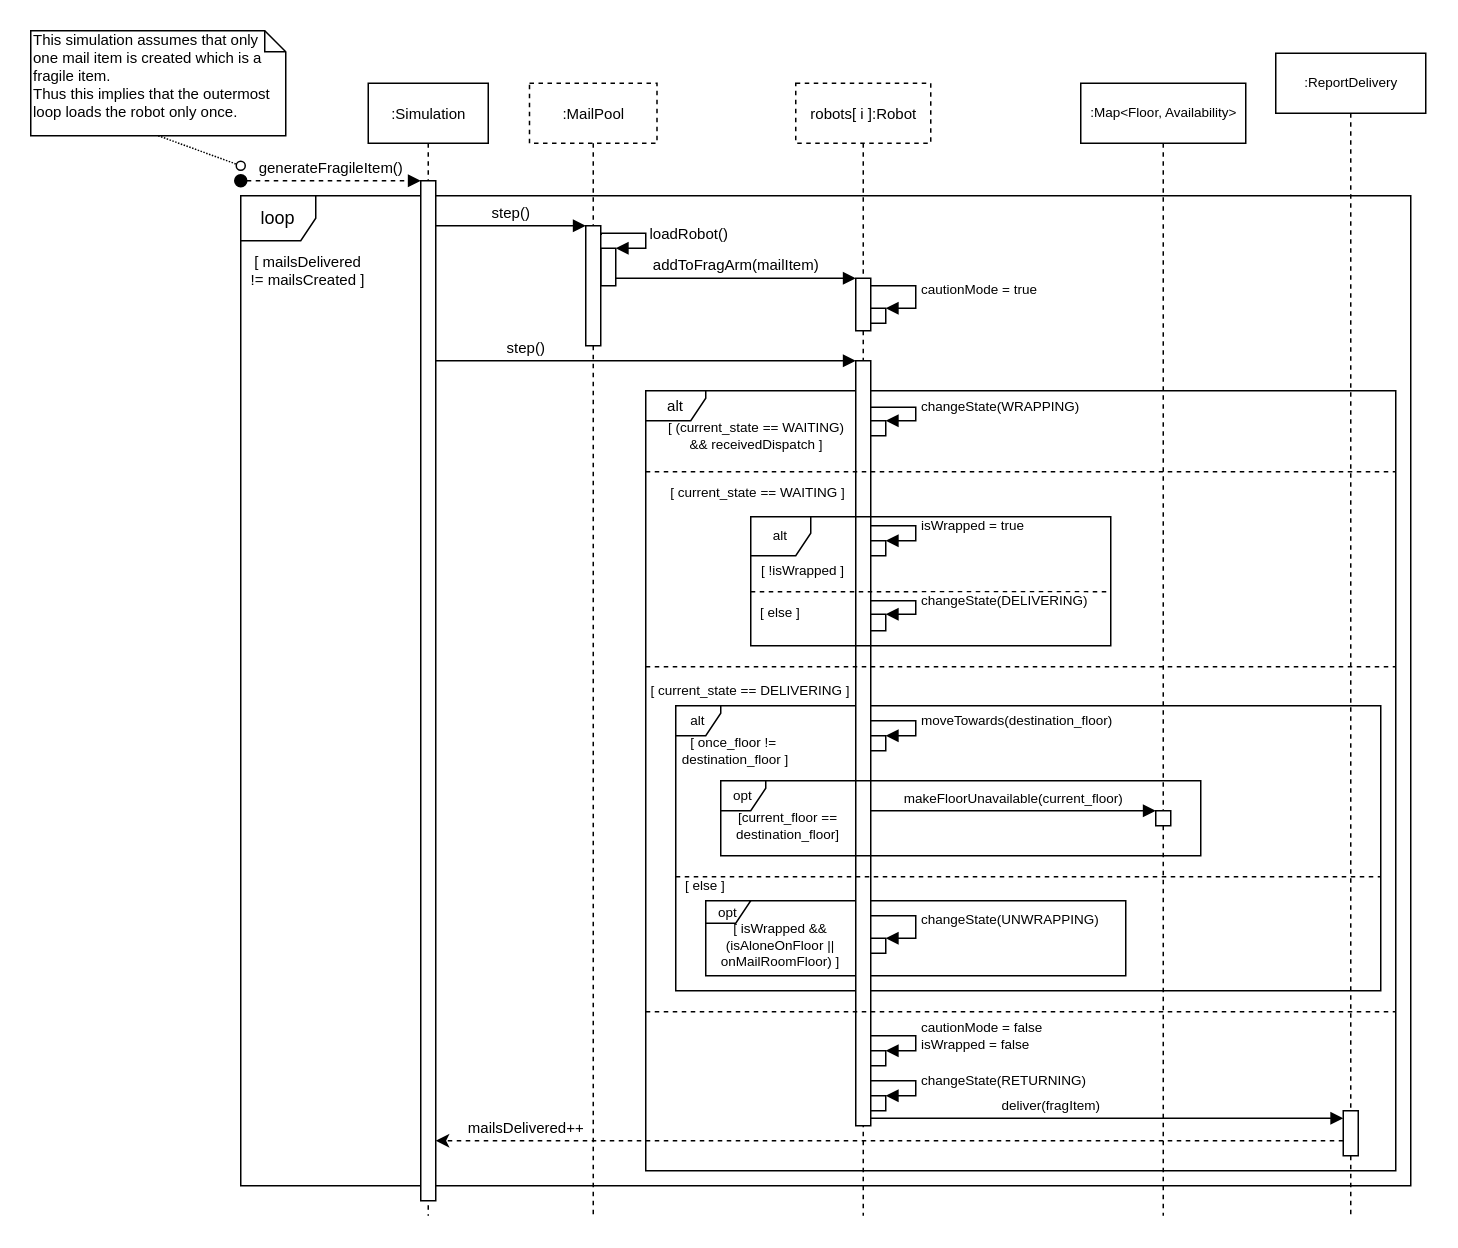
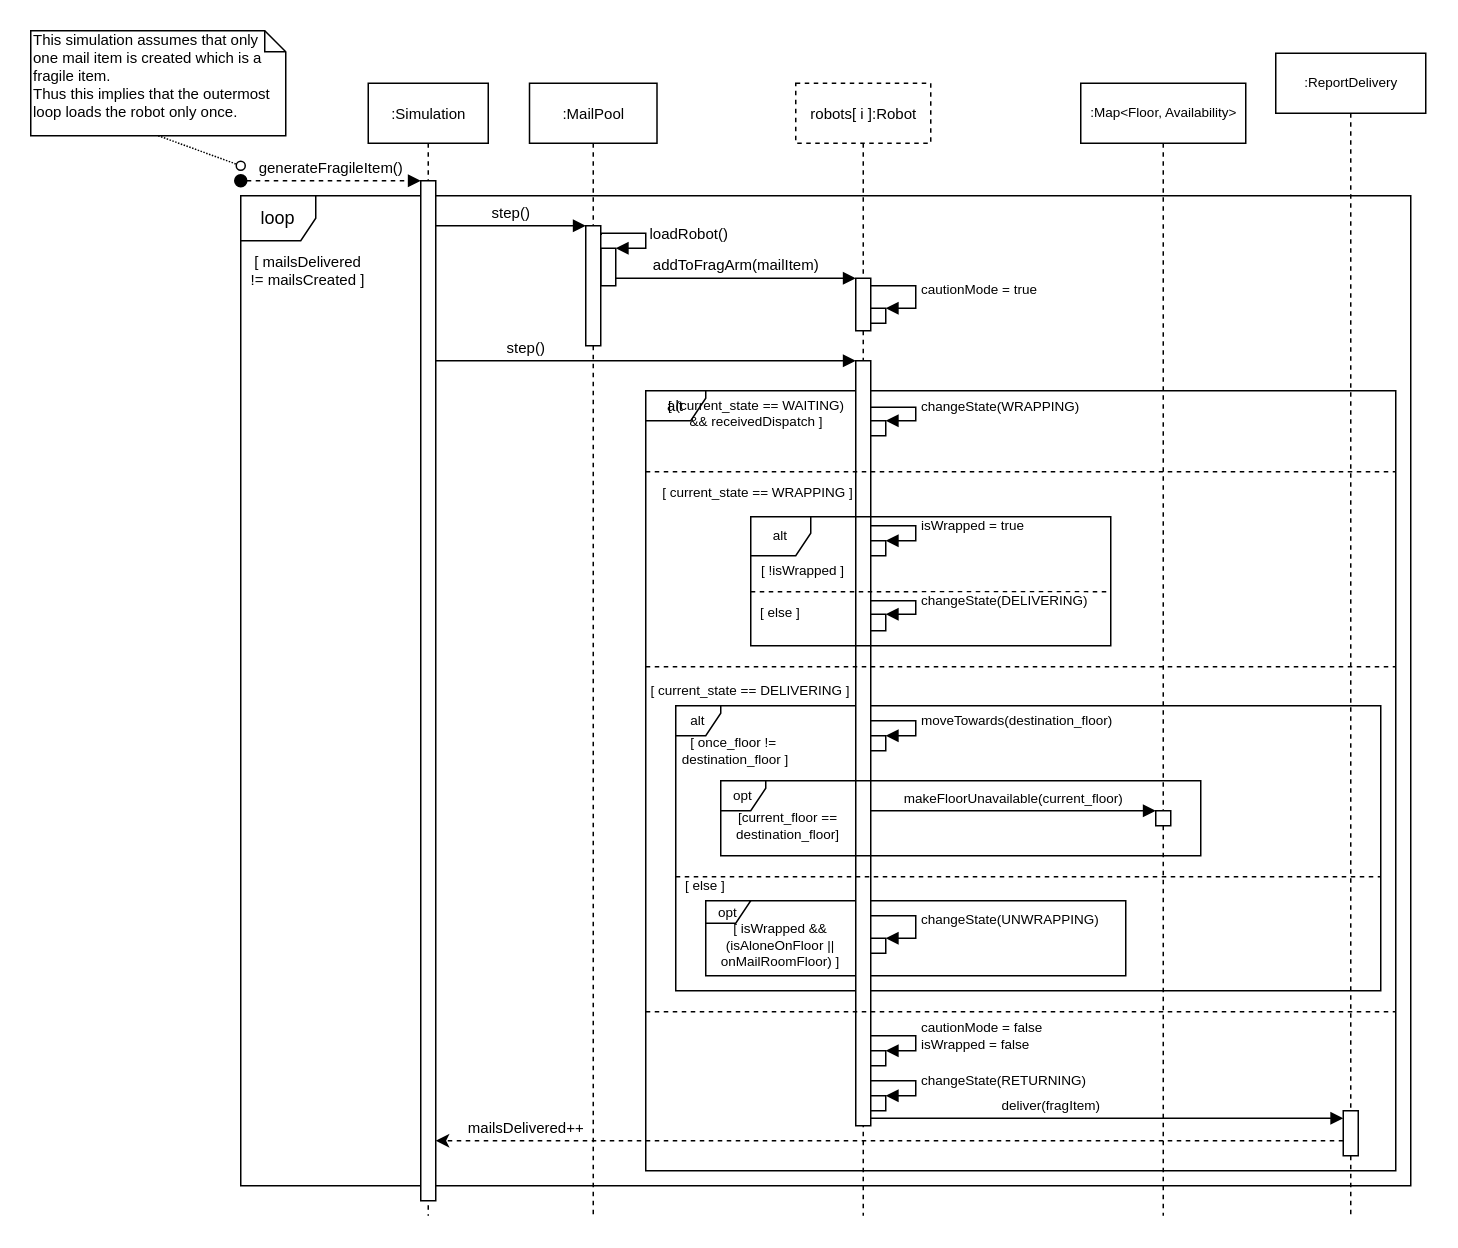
  <mxCell id="0" />
  <mxCell id="1" parent="0" />
  <mxCell id="2" value="alt" style="shape=umlFrame;whiteSpace=wrap;html=1;fontSize=9;width=30;height=20;" parent="1" vertex="1"><mxGeometry x="450" y="470" width="470" height="190" as="geometry" /></mxCell>
  <mxCell id="3" value="loop" style="shape=umlFrame;whiteSpace=wrap;html=1;width=50;height=30;" parent="1" vertex="1"><mxGeometry x="160" y="130" width="780" height="660" as="geometry" /></mxCell>
  <mxCell id="4" value="alt" style="shape=umlFrame;whiteSpace=wrap;html=1;fontSize=10;width=40;height=20;" parent="1" vertex="1"><mxGeometry x="430" y="260" width="500" height="520" as="geometry" /></mxCell>
  <mxCell id="5" value="opt" style="shape=umlFrame;whiteSpace=wrap;html=1;fontSize=9;width=30;height=15;" parent="1" vertex="1"><mxGeometry x="470" y="600" width="280" height="50" as="geometry" /></mxCell>
  <mxCell id="6" style="edgeStyle=orthogonalEdgeStyle;rounded=0;orthogonalLoop=1;jettySize=auto;html=1;dashed=1;endArrow=none;endFill=0;" parent="1" source="7" edge="1"><mxGeometry relative="1" as="geometry"><mxPoint x="285" y="810" as="targetPoint" /></mxGeometry></mxCell>
  <mxCell id="7" value=":Simulation" style="html=1;fontSize=10;" parent="1" vertex="1"><mxGeometry x="245" y="55" width="80" height="40" as="geometry" /></mxCell>
  <mxCell id="8" value="" style="html=1;points=[];perimeter=orthogonalPerimeter;" parent="1" vertex="1"><mxGeometry x="280" y="120" width="10" height="680" as="geometry" /></mxCell>
  <mxCell id="9" value="generateFragileItem()" style="html=1;verticalAlign=bottom;startArrow=oval;endArrow=block;startSize=8;dashed=1;fontSize=10;" parent="1" target="8" edge="1"><mxGeometry relative="1" as="geometry"><mxPoint x="160" y="120" as="sourcePoint" /></mxGeometry></mxCell>
  <mxCell id="10" style="edgeStyle=orthogonalEdgeStyle;rounded=0;orthogonalLoop=1;jettySize=auto;html=1;dashed=1;endArrow=none;endFill=0;" parent="1" source="21" edge="1"><mxGeometry relative="1" as="geometry"><mxPoint x="395" y="810" as="targetPoint" /><Array as="points"><mxPoint x="395" y="620" /></Array></mxGeometry></mxCell>
- <mxCell id="11" value=":MailPool" style="html=1;fontSize=10;dashed=1;" parent="1" vertex="1"><mxGeometry x="352.5" y="55" width="85" height="40" as="geometry" /></mxCell>
+ <mxCell id="11" value=":MailPool" style="html=1;fontSize=10;" parent="1" vertex="1"><mxGeometry x="352.5" y="55" width="85" height="40" as="geometry" /></mxCell>
  <mxCell id="12" value="step()" style="html=1;verticalAlign=bottom;endArrow=block;entryX=0;entryY=0;fontSize=10;" parent="1" source="8" target="21" edge="1"><mxGeometry relative="1" as="geometry"><mxPoint x="350" y="130" as="sourcePoint" /></mxGeometry></mxCell>
  <mxCell id="13" style="edgeStyle=orthogonalEdgeStyle;rounded=0;orthogonalLoop=1;jettySize=auto;html=1;dashed=1;endArrow=none;endFill=0;" parent="1" source="16" edge="1"><mxGeometry relative="1" as="geometry"><mxPoint x="575" y="810" as="targetPoint" /><Array as="points"><mxPoint x="575" y="620" /></Array></mxGeometry></mxCell>
  <mxCell id="14" value="robots[ i ]:Robot" style="html=1;fontSize=10;dashed=1;" parent="1" vertex="1"><mxGeometry x="530" y="55" width="90" height="40" as="geometry" /></mxCell>
  <mxCell id="15" value="addToFragArm(mailItem)" style="html=1;verticalAlign=bottom;endArrow=block;fontSize=10;" parent="1" source="18" target="16" edge="1"><mxGeometry relative="1" as="geometry"><mxPoint x="435" y="170" as="sourcePoint" /></mxGeometry></mxCell>
  <mxCell id="16" value="" style="html=1;points=[];perimeter=orthogonalPerimeter;fontSize=10;" parent="1" vertex="1"><mxGeometry x="570" y="185" width="10" height="35" as="geometry" /></mxCell>
  <mxCell id="17" style="edgeStyle=orthogonalEdgeStyle;rounded=0;orthogonalLoop=1;jettySize=auto;html=1;dashed=1;endArrow=none;endFill=0;fontSize=10;" parent="1" source="14" target="16" edge="1"><mxGeometry relative="1" as="geometry"><mxPoint x="564" y="620" as="targetPoint" /><mxPoint x="575" y="100" as="sourcePoint" /></mxGeometry></mxCell>
  <mxCell id="18" value="" style="html=1;points=[];perimeter=orthogonalPerimeter;fontSize=10;" parent="1" vertex="1"><mxGeometry x="400" y="165" width="10" height="25" as="geometry" /></mxCell>
  <mxCell id="19" value="loadRobot()" style="edgeStyle=orthogonalEdgeStyle;html=1;align=left;spacingLeft=2;endArrow=block;rounded=0;entryX=1;entryY=0;fontSize=10;exitX=1.028;exitY=0.077;exitDx=0;exitDy=0;exitPerimeter=0;" parent="1" source="21" target="18" edge="1"><mxGeometry relative="1" as="geometry"><mxPoint x="395" y="150" as="sourcePoint" /><Array as="points"><mxPoint x="430" y="155" /><mxPoint x="430" y="165" /></Array></mxGeometry></mxCell>
  <mxCell id="20" value="[ mailsDelivered != mailsCreated ]" style="text;html=1;strokeColor=none;fillColor=none;align=center;verticalAlign=middle;whiteSpace=wrap;rounded=0;fontSize=10;" parent="1" vertex="1"><mxGeometry x="165" y="170" width="80" height="20" as="geometry" /></mxCell>
  <mxCell id="21" value="" style="html=1;points=[];perimeter=orthogonalPerimeter;fontSize=10;" parent="1" vertex="1"><mxGeometry x="390" y="150" width="10" height="80" as="geometry" /></mxCell>
  <mxCell id="22" style="edgeStyle=orthogonalEdgeStyle;rounded=0;orthogonalLoop=1;jettySize=auto;html=1;dashed=1;endArrow=none;endFill=0;fontSize=10;" parent="1" source="11" target="21" edge="1"><mxGeometry relative="1" as="geometry"><mxPoint x="425" y="620" as="targetPoint" /><mxPoint x="425" y="100" as="sourcePoint" /></mxGeometry></mxCell>
  <mxCell id="23" value="" style="html=1;points=[];perimeter=orthogonalPerimeter;fontSize=9;" parent="1" vertex="1"><mxGeometry x="570" y="240" width="10" height="510" as="geometry" /></mxCell>
  <mxCell id="24" value="step()" style="html=1;verticalAlign=bottom;endArrow=block;entryX=0;entryY=0;fontSize=10;" parent="1" source="8" target="23" edge="1"><mxGeometry x="-0.571" relative="1" as="geometry"><mxPoint x="500" y="240" as="sourcePoint" /><mxPoint as="offset" /></mxGeometry></mxCell>
  <mxCell id="25" style="orthogonalLoop=1;jettySize=auto;html=1;exitX=0.5;exitY=1;exitDx=0;exitDy=0;exitPerimeter=0;endArrow=oval;endFill=0;fontSize=10;rounded=0;dashed=1;dashPattern=1 1;" parent="1" source="26" edge="1"><mxGeometry relative="1" as="geometry"><mxPoint x="160" y="110" as="targetPoint" /></mxGeometry></mxCell>
  <mxCell id="26" value="This simulation assumes that only one mail item is created which is a fragile item.&lt;br&gt;Thus this implies that the outermost loop loads the robot only once." style="shape=note;whiteSpace=wrap;html=1;size=14;verticalAlign=top;align=left;spacingTop=-6;fontSize=10;" parent="1" vertex="1"><mxGeometry width="170" height="70" as="geometry" x="20" y="20" /></mxCell>
- <mxCell id="27" value="[ (current_state == WAITING) &amp;amp;&amp;amp; receivedDispatch ]" style="text;html=1;strokeColor=none;fillColor=none;align=center;verticalAlign=middle;whiteSpace=wrap;rounded=0;fontSize=9;" parent="1" vertex="1"><mxGeometry x="444" y="280" width="120" height="20" as="geometry" /></mxCell>
+ <mxCell id="27" value="[ (current_state == WAITING) &amp;amp;&amp;amp; receivedDispatch ]" style="text;html=1;strokeColor=none;fillColor=none;align=center;verticalAlign=middle;whiteSpace=wrap;rounded=0;fontSize=9;" parent="1" vertex="1"><mxGeometry x="444" y="265" width="120" height="20" as="geometry" /></mxCell>
  <mxCell id="28" value="" style="html=1;points=[];perimeter=orthogonalPerimeter;fontSize=9;" parent="1" vertex="1"><mxGeometry x="580" y="280" width="10" height="10" as="geometry" /></mxCell>
  <mxCell id="29" value="changeState(WRAPPING)" style="edgeStyle=orthogonalEdgeStyle;html=1;align=left;spacingLeft=2;endArrow=block;rounded=0;entryX=1;entryY=0;fontSize=9;" parent="1" source="23" target="28" edge="1"><mxGeometry x="0.011" relative="1" as="geometry"><mxPoint x="585" y="271" as="sourcePoint" /><Array as="points"><mxPoint x="610" y="271" /><mxPoint x="610" y="280" /></Array><mxPoint as="offset" /></mxGeometry></mxCell>
  <mxCell id="30" value="" style="line;strokeWidth=1;fillColor=none;align=left;verticalAlign=middle;spacingTop=-1;spacingLeft=3;spacingRight=3;rotatable=0;labelPosition=right;points=[];portConstraint=eastwest;fontSize=9;dashed=1;" parent="1" vertex="1"><mxGeometry x="430" y="310" width="500" height="8" as="geometry" /></mxCell>
- <mxCell id="31" value="[ current_state == WAITING ]" style="text;html=1;strokeColor=none;fillColor=none;align=center;verticalAlign=middle;whiteSpace=wrap;rounded=0;dashed=1;fontSize=9;" parent="1" vertex="1"><mxGeometry x="420" y="318" width="170" height="20" as="geometry" /></mxCell>
+ <mxCell id="31" value="[ current_state == WRAPPING ]" style="text;html=1;strokeColor=none;fillColor=none;align=center;verticalAlign=middle;whiteSpace=wrap;rounded=0;dashed=1;fontSize=9;" parent="1" vertex="1"><mxGeometry x="420" y="318" width="170" height="20" as="geometry" /></mxCell>
  <mxCell id="32" value="[ !isWrapped ]" style="text;html=1;strokeColor=none;fillColor=none;align=center;verticalAlign=middle;whiteSpace=wrap;rounded=0;fontSize=9;" parent="1" vertex="1"><mxGeometry x="500" y="370" width="70" height="20" as="geometry" /></mxCell>
  <mxCell id="33" value="" style="html=1;points=[];perimeter=orthogonalPerimeter;fontSize=9;" parent="1" vertex="1"><mxGeometry x="580" y="360" width="10" height="10" as="geometry" /></mxCell>
  <mxCell id="34" value="isWrapped = true" style="edgeStyle=orthogonalEdgeStyle;html=1;align=left;spacingLeft=2;endArrow=block;rounded=0;entryX=1;entryY=0;fontSize=9;" parent="1" source="23" target="33" edge="1"><mxGeometry relative="1" as="geometry"><mxPoint x="585" y="360" as="sourcePoint" /><Array as="points"><mxPoint x="610" y="350" /><mxPoint x="610" y="360" /></Array></mxGeometry></mxCell>
  <mxCell id="35" value="" style="line;strokeWidth=1;fillColor=none;align=left;verticalAlign=middle;spacingTop=-1;spacingLeft=3;spacingRight=3;rotatable=0;labelPosition=right;points=[];portConstraint=eastwest;fontSize=9;dashed=1;" parent="1" vertex="1"><mxGeometry x="500" y="390" width="240" height="8" as="geometry" /></mxCell>
  <mxCell id="36" value="[ else ]" style="text;html=1;strokeColor=none;fillColor=none;align=center;verticalAlign=middle;whiteSpace=wrap;rounded=0;dashed=1;fontSize=9;" parent="1" vertex="1"><mxGeometry x="500" y="398" width="40" height="20" as="geometry" /></mxCell>
  <mxCell id="37" value="" style="html=1;points=[];perimeter=orthogonalPerimeter;fontSize=9;" parent="1" vertex="1"><mxGeometry x="580" y="409" width="10" height="11" as="geometry" /></mxCell>
  <mxCell id="38" value="changeState(DELIVERING)" style="edgeStyle=orthogonalEdgeStyle;html=1;align=left;spacingLeft=2;endArrow=block;rounded=0;entryX=1;entryY=0;fontSize=9;" parent="1" source="23" target="37" edge="1"><mxGeometry relative="1" as="geometry"><mxPoint x="585" y="430" as="sourcePoint" /><Array as="points"><mxPoint x="610" y="400" /><mxPoint x="610" y="409" /></Array></mxGeometry></mxCell>
  <mxCell id="39" value="" style="line;strokeWidth=1;fillColor=none;align=left;verticalAlign=middle;spacingTop=-1;spacingLeft=3;spacingRight=3;rotatable=0;labelPosition=right;points=[];portConstraint=eastwest;fontSize=9;dashed=1;" parent="1" vertex="1"><mxGeometry x="430" y="440" width="500" height="8" as="geometry" /></mxCell>
  <mxCell id="40" value="[ current_state == DELIVERING ]" style="text;html=1;strokeColor=none;fillColor=none;align=center;verticalAlign=middle;whiteSpace=wrap;rounded=0;dashed=1;fontSize=9;" parent="1" vertex="1"><mxGeometry x="430" y="450" width="140" height="20" as="geometry" /></mxCell>
  <mxCell id="41" value="" style="html=1;points=[];perimeter=orthogonalPerimeter;fontSize=9;" parent="1" vertex="1"><mxGeometry x="580" y="205" width="10" height="10" as="geometry" /></mxCell>
  <mxCell id="42" value="cautionMode = true" style="edgeStyle=orthogonalEdgeStyle;html=1;align=left;spacingLeft=2;endArrow=block;rounded=0;entryX=1;entryY=0;fontSize=9;" parent="1" source="16" target="41" edge="1"><mxGeometry relative="1" as="geometry"><mxPoint x="585" y="190" as="sourcePoint" /><Array as="points"><mxPoint x="610" y="190" /><mxPoint x="610" y="205" /></Array></mxGeometry></mxCell>
  <mxCell id="43" value="[ once_floor !=&amp;nbsp; destination_floor ]" style="text;html=1;strokeColor=none;fillColor=none;align=center;verticalAlign=middle;whiteSpace=wrap;rounded=0;fontSize=9;" parent="1" vertex="1"><mxGeometry x="450" y="490" width="80" height="20" as="geometry" /></mxCell>
  <mxCell id="44" style="edgeStyle=orthogonalEdgeStyle;rounded=0;orthogonalLoop=1;jettySize=auto;html=1;endArrow=none;endFill=0;fontSize=9;dashed=1;" parent="1" source="57" edge="1"><mxGeometry relative="1" as="geometry"><mxPoint x="775" y="810" as="targetPoint" /></mxGeometry></mxCell>
  <mxCell id="45" value=":Map&amp;lt;Floor, Availability&amp;gt;" style="html=1;fontSize=9;" parent="1" vertex="1"><mxGeometry x="720" y="55" width="110" height="40" as="geometry" /></mxCell>
  <mxCell id="46" value="" style="html=1;points=[];perimeter=orthogonalPerimeter;fontSize=9;" parent="1" vertex="1"><mxGeometry x="580" y="490" width="10" height="10" as="geometry" /></mxCell>
  <mxCell id="47" value="moveTowards(destination_floor)" style="edgeStyle=orthogonalEdgeStyle;html=1;align=left;spacingLeft=2;endArrow=block;rounded=0;entryX=1;entryY=0;fontSize=9;" parent="1" target="46" edge="1"><mxGeometry relative="1" as="geometry"><mxPoint x="580" y="480" as="sourcePoint" /><Array as="points"><mxPoint x="610" y="480" /><mxPoint x="610" y="490" /></Array></mxGeometry></mxCell>
  <mxCell id="48" value="[current_floor == destination_floor]" style="text;html=1;strokeColor=none;fillColor=none;align=center;verticalAlign=middle;whiteSpace=wrap;rounded=0;fontSize=9;" parent="1" vertex="1"><mxGeometry x="490" y="540" width="70" height="20" as="geometry" /></mxCell>
  <mxCell id="49" value="makeFloorUnavailable(current_floor)" style="html=1;verticalAlign=bottom;endArrow=block;entryX=0;entryY=0;fontSize=9;" parent="1" target="57" edge="1"><mxGeometry relative="1" as="geometry"><mxPoint x="580" y="540" as="sourcePoint" /></mxGeometry></mxCell>
  <mxCell id="50" value="" style="line;strokeWidth=1;fillColor=none;align=left;verticalAlign=middle;spacingTop=-1;spacingLeft=3;spacingRight=3;rotatable=0;labelPosition=right;points=[];portConstraint=eastwest;fontSize=9;dashed=1;" parent="1" vertex="1"><mxGeometry x="450" y="580" width="470" height="8" as="geometry" /></mxCell>
  <mxCell id="51" value="[ else ]" style="text;html=1;strokeColor=none;fillColor=none;align=center;verticalAlign=middle;whiteSpace=wrap;rounded=0;dashed=1;fontSize=9;" parent="1" vertex="1"><mxGeometry x="450" y="580" width="40" height="20" as="geometry" /></mxCell>
  <mxCell id="52" value="[ isWrapped &amp;amp;&amp;amp; (isAloneOnFloor || onMailRoomFloor) ]" style="text;html=1;strokeColor=none;fillColor=none;align=center;verticalAlign=middle;whiteSpace=wrap;rounded=0;fontSize=9;" parent="1" vertex="1"><mxGeometry x="475" y="620" width="90" height="20" as="geometry" /></mxCell>
  <mxCell id="53" value="" style="html=1;points=[];perimeter=orthogonalPerimeter;fontSize=9;" parent="1" vertex="1"><mxGeometry x="580" y="625" width="10" height="10" as="geometry" /></mxCell>
  <mxCell id="54" value="changeState(UNWRAPPING)" style="edgeStyle=orthogonalEdgeStyle;html=1;align=left;spacingLeft=2;endArrow=block;rounded=0;entryX=1;entryY=0;fontSize=9;" parent="1" source="23" target="53" edge="1"><mxGeometry relative="1" as="geometry"><mxPoint x="585" y="625" as="sourcePoint" /><Array as="points"><mxPoint x="610" y="610" /><mxPoint x="610" y="625" /></Array></mxGeometry></mxCell>
  <mxCell id="55" value="" style="html=1;points=[];perimeter=orthogonalPerimeter;fontSize=9;" parent="1" vertex="1"><mxGeometry x="580" y="700" width="10" height="10" as="geometry" /></mxCell>
  <mxCell id="56" value="cautionMode = false&lt;br&gt;isWrapped = false" style="edgeStyle=orthogonalEdgeStyle;html=1;align=left;spacingLeft=2;endArrow=block;rounded=0;fontSize=9;" parent="1" source="23" target="55" edge="1"><mxGeometry relative="1" as="geometry"><mxPoint x="585" y="670" as="sourcePoint" /><Array as="points"><mxPoint x="610" y="690" /><mxPoint x="610" y="700" /></Array></mxGeometry></mxCell>
  <mxCell id="57" value="" style="html=1;points=[];perimeter=orthogonalPerimeter;fontSize=9;" parent="1" vertex="1"><mxGeometry x="770" y="540" width="10" height="10" as="geometry" /></mxCell>
  <mxCell id="58" style="edgeStyle=orthogonalEdgeStyle;rounded=0;orthogonalLoop=1;jettySize=auto;html=1;endArrow=none;endFill=0;fontSize=9;dashed=1;" parent="1" source="45" target="57" edge="1"><mxGeometry relative="1" as="geometry"><mxPoint x="775" y="880" as="targetPoint" /><mxPoint x="775" y="95" as="sourcePoint" /></mxGeometry></mxCell>
  <mxCell id="59" style="edgeStyle=orthogonalEdgeStyle;rounded=0;orthogonalLoop=1;jettySize=auto;html=1;endArrow=none;endFill=0;fontSize=9;dashed=1;" parent="1" source="64" edge="1"><mxGeometry relative="1" as="geometry"><mxPoint x="900" y="810" as="targetPoint" /></mxGeometry></mxCell>
  <mxCell id="60" value=":ReportDelivery" style="html=1;fontSize=9;" parent="1" vertex="1"><mxGeometry x="850" y="35" width="100" height="40" as="geometry" /></mxCell>
  <mxCell id="61" value="deliver(fragItem)" style="html=1;verticalAlign=bottom;endArrow=block;fontSize=9;" parent="1" source="23" target="64" edge="1"><mxGeometry x="-0.238" relative="1" as="geometry"><mxPoint x="830" y="655" as="sourcePoint" /><mxPoint as="offset" /><Array as="points"><mxPoint x="620" y="745" /></Array></mxGeometry></mxCell>
  <mxCell id="62" style="edgeStyle=orthogonalEdgeStyle;rounded=0;orthogonalLoop=1;jettySize=auto;html=1;dashed=1;" edge="1" parent="1" source="64" target="8"><mxGeometry relative="1" as="geometry"><Array as="points"><mxPoint x="560" y="760" /><mxPoint x="560" y="760" /></Array></mxGeometry></mxCell>
  <mxCell id="63" value="&lt;font size=&quot;1&quot;&gt;mailsDelivered++&lt;/font&gt;" style="edgeLabel;html=1;align=center;verticalAlign=middle;resizable=0;points=[];" vertex="1" connectable="0" parent="62"><mxGeometry x="0.818" y="2" relative="1" as="geometry"><mxPoint x="4.66" y="-12" as="offset" /></mxGeometry></mxCell>
  <mxCell id="64" value="" style="html=1;points=[];perimeter=orthogonalPerimeter;fontSize=9;" parent="1" vertex="1"><mxGeometry x="895" y="740" width="10" height="30" as="geometry" /></mxCell>
  <mxCell id="65" style="edgeStyle=orthogonalEdgeStyle;rounded=0;orthogonalLoop=1;jettySize=auto;html=1;endArrow=none;endFill=0;fontSize=9;dashed=1;" parent="1" source="60" target="64" edge="1"><mxGeometry relative="1" as="geometry"><mxPoint x="900" y="872" as="targetPoint" /><mxPoint x="900" y="95" as="sourcePoint" /></mxGeometry></mxCell>
  <mxCell id="66" value="" style="html=1;points=[];perimeter=orthogonalPerimeter;fontSize=9;" parent="1" vertex="1"><mxGeometry x="580" y="730" width="10" height="10" as="geometry" /></mxCell>
  <mxCell id="67" value="changeState(RETURNING)" style="edgeStyle=orthogonalEdgeStyle;html=1;align=left;spacingLeft=2;endArrow=block;rounded=0;entryX=1;entryY=0;fontSize=9;" parent="1" source="23" target="66" edge="1"><mxGeometry relative="1" as="geometry"><mxPoint x="585" y="730" as="sourcePoint" /><Array as="points"><mxPoint x="610" y="720" /><mxPoint x="610" y="730" /><mxPoint x="590" y="730" /></Array></mxGeometry></mxCell>
  <mxCell id="68" value="opt" style="shape=umlFrame;whiteSpace=wrap;html=1;fontSize=9;width=30;height=20;" parent="1" vertex="1"><mxGeometry x="480" y="520" width="320" height="50" as="geometry" /></mxCell>
  <mxCell id="69" value="" style="line;strokeWidth=1;fillColor=none;align=left;verticalAlign=middle;spacingTop=-1;spacingLeft=3;spacingRight=3;rotatable=0;labelPosition=right;points=[];portConstraint=eastwest;dashed=1;" parent="1" vertex="1"><mxGeometry x="430" y="670" width="500" height="8" as="geometry" /></mxCell>
  <mxCell id="70" value="alt" style="shape=umlFrame;whiteSpace=wrap;html=1;fontSize=9;width=40;height=26;" parent="1" vertex="1"><mxGeometry x="500" y="344" width="240" height="86" as="geometry" /></mxCell>
